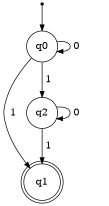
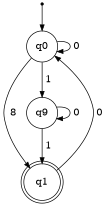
  digraph {
    rankdir=TB
    ranksep=0.5
    node [fontsize=14.0 shape=circle]
    edge [arrowsize=0.85 fontsize=14.0]
    Initial [shape=point]
    q0
    q1 [shape=doublecircle]
-   q2
+   q2 [label=q9]
    Initial -> q0 [fontsize=""]
    q0 -> q0 [label=" 0 "]
-   q0 -> q1 [label=" 1 "]
+   q0 -> q1 [label=" 8 "]
    q0 -> q2 [label=" 1 "]
+   q1 -> q0 [label=" 0 "]
    q2 -> q1 [label=" 1 "]
    q2 -> q2 [label=" 0 "]
  }
